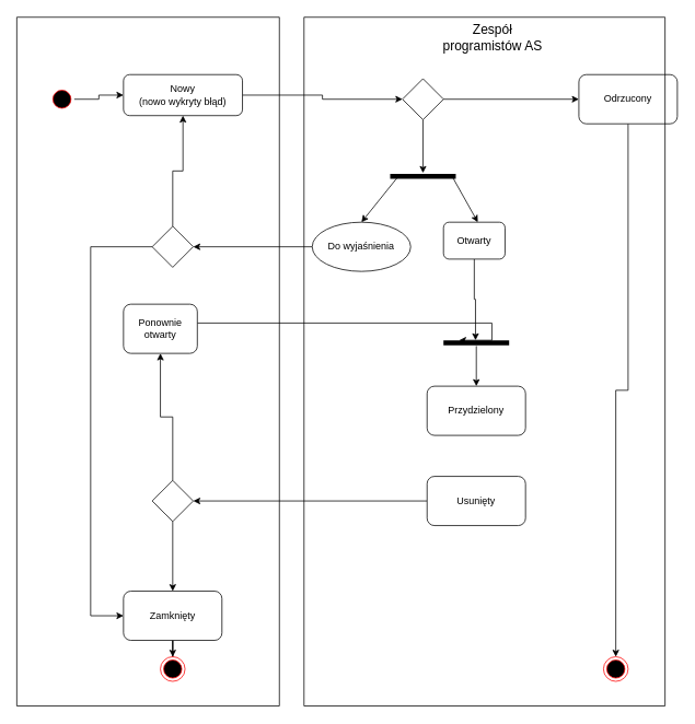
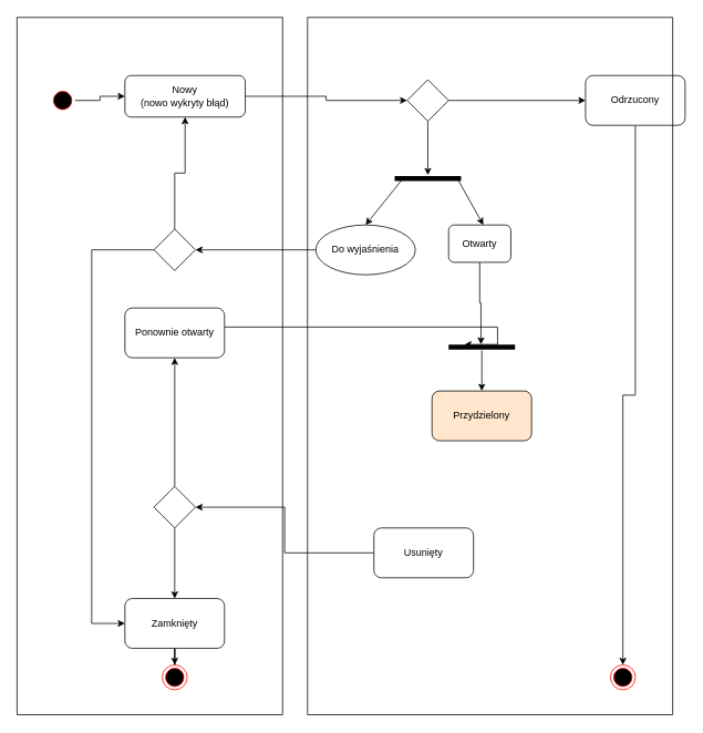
  <mxCell id="0" />
  <mxCell id="1" parent="0" />
  <mxCell id="2" value="" style="edgeStyle=orthogonalEdgeStyle;rounded=0;orthogonalLoop=1;jettySize=auto;html=1;" parent="1" source="3" target="5" edge="1"><mxGeometry relative="1" as="geometry" /></mxCell>
  <mxCell id="3" value="" style="ellipse;shape=startState;fillColor=#000000;strokeColor=#ff0000;" parent="1" vertex="1"><mxGeometry x="60" y="105" width="30" height="30" as="geometry" /></mxCell>
  <mxCell id="4" style="edgeStyle=orthogonalEdgeStyle;rounded=0;orthogonalLoop=1;jettySize=auto;html=1;entryX=0;entryY=0.5;entryDx=0;entryDy=0;" parent="1" source="5" target="12" edge="1"><mxGeometry relative="1" as="geometry" /></mxCell>
  <mxCell id="5" value="Nowy&lt;br&gt;(nowo wykryty błąd)" style="rounded=1;whiteSpace=wrap;html=1;" parent="1" vertex="1"><mxGeometry x="150" y="90" width="145" height="50" as="geometry" /></mxCell>
  <mxCell id="6" value="" style="endArrow=none;html=1;rounded=0;" parent="1" edge="1"><mxGeometry width="50" height="50" relative="1" as="geometry"><mxPoint x="20" y="860" as="sourcePoint" /><mxPoint x="20" y="20" as="targetPoint" /></mxGeometry></mxCell>
  <mxCell id="7" value="" style="endArrow=none;html=1;rounded=0;" parent="1" edge="1"><mxGeometry width="50" height="50" relative="1" as="geometry"><mxPoint x="340" y="20" as="sourcePoint" /><mxPoint x="20" y="20" as="targetPoint" /></mxGeometry></mxCell>
  <mxCell id="8" value="" style="endArrow=none;html=1;rounded=0;" parent="1" edge="1"><mxGeometry width="50" height="50" relative="1" as="geometry"><mxPoint x="340" y="860" as="sourcePoint" /><mxPoint x="340" y="20" as="targetPoint" /></mxGeometry></mxCell>
  <mxCell id="9" value="" style="endArrow=none;html=1;rounded=0;" parent="1" edge="1"><mxGeometry width="50" height="50" relative="1" as="geometry"><mxPoint x="810" y="20" as="sourcePoint" /><mxPoint x="370" y="20" as="targetPoint" /></mxGeometry></mxCell>
- <mxCell id="10" value="Zespół programistów AS" style="text;html=1;strokeColor=none;fillColor=none;align=center;verticalAlign=middle;whiteSpace=wrap;rounded=0;fontSize=16;" parent="1" vertex="1"><mxGeometry x="525" y="30" width="150" height="30" as="geometry" /></mxCell>
  <mxCell id="11" style="edgeStyle=orthogonalEdgeStyle;rounded=0;orthogonalLoop=1;jettySize=auto;html=1;entryX=0;entryY=0.5;entryDx=0;entryDy=0;" parent="1" source="12" target="14" edge="1"><mxGeometry relative="1" as="geometry" /></mxCell>
  <mxCell id="12" value="" style="rhombus;whiteSpace=wrap;html=1;" parent="1" vertex="1"><mxGeometry x="490" y="95" width="50" height="50" as="geometry" /></mxCell>
  <mxCell id="13" style="edgeStyle=orthogonalEdgeStyle;rounded=0;orthogonalLoop=1;jettySize=auto;html=1;entryX=0.5;entryY=0;entryDx=0;entryDy=0;" parent="1" source="14" target="15" edge="1"><mxGeometry relative="1" as="geometry" /></mxCell>
  <mxCell id="14" value="Odrzucony" style="rounded=1;whiteSpace=wrap;html=1;" parent="1" vertex="1"><mxGeometry x="705" y="90" width="120" height="60" as="geometry" /></mxCell>
  <mxCell id="15" value="" style="ellipse;html=1;shape=endState;fillColor=#000000;strokeColor=#ff0000;" parent="1" vertex="1"><mxGeometry x="735" y="800" width="30" height="30" as="geometry" /></mxCell>
  <mxCell id="16" value="" style="line;strokeWidth=6;fillColor=none;align=left;verticalAlign=middle;spacingTop=-1;spacingLeft=3;spacingRight=3;rotatable=0;labelPosition=right;points=[];portConstraint=eastwest;" parent="1" vertex="1"><mxGeometry x="475" y="210" width="80" height="8" as="geometry" /></mxCell>
  <mxCell id="17" value="" style="endArrow=classic;html=1;rounded=0;exitX=0.5;exitY=1;exitDx=0;exitDy=0;" parent="1" source="12" target="16" edge="1"><mxGeometry width="50" height="50" relative="1" as="geometry"><mxPoint x="390" y="220" as="sourcePoint" /><mxPoint x="440" y="170" as="targetPoint" /></mxGeometry></mxCell>
  <mxCell id="18" style="edgeStyle=orthogonalEdgeStyle;rounded=0;orthogonalLoop=1;jettySize=auto;html=1;entryX=1;entryY=0.5;entryDx=0;entryDy=0;" parent="1" source="19" target="31" edge="1"><mxGeometry relative="1" as="geometry" /></mxCell>
  <mxCell id="19" value="Do wyjaśnienia" style="ellipse;whiteSpace=wrap;html=1;strokeWidth=1;" parent="1" vertex="1"><mxGeometry x="380" y="270" width="120" height="60" as="geometry" /></mxCell>
  <mxCell id="20" value="" style="endArrow=classic;html=1;rounded=0;entryX=0.5;entryY=0;entryDx=0;entryDy=0;exitX=0.125;exitY=0.5;exitDx=0;exitDy=0;exitPerimeter=0;" parent="1" source="16" target="19" edge="1"><mxGeometry width="50" height="50" relative="1" as="geometry"><mxPoint x="490" y="220" as="sourcePoint" /><mxPoint x="440" y="170" as="targetPoint" /></mxGeometry></mxCell>
  <mxCell id="21" style="edgeStyle=orthogonalEdgeStyle;rounded=0;orthogonalLoop=1;jettySize=auto;html=1;entryX=0.488;entryY=0.125;entryDx=0;entryDy=0;entryPerimeter=0;" parent="1" source="22" target="24" edge="1"><mxGeometry relative="1" as="geometry" /></mxCell>
  <mxCell id="22" value="Otwarty" style="rounded=1;whiteSpace=wrap;html=1;strokeWidth=1;" parent="1" vertex="1"><mxGeometry x="540" y="270" width="75" height="45" as="geometry" /></mxCell>
  <mxCell id="23" value="" style="endArrow=classic;html=1;rounded=0;entryX=0.558;entryY=0;entryDx=0;entryDy=0;entryPerimeter=0;exitX=0.95;exitY=0.625;exitDx=0;exitDy=0;exitPerimeter=0;" parent="1" source="16" target="22" edge="1"><mxGeometry width="50" height="50" relative="1" as="geometry"><mxPoint x="495" y="224" as="sourcePoint" /><mxPoint x="450" y="280" as="targetPoint" /></mxGeometry></mxCell>
  <mxCell id="24" value="" style="line;strokeWidth=6;fillColor=none;align=left;verticalAlign=middle;spacingTop=-1;spacingLeft=3;spacingRight=3;rotatable=0;labelPosition=right;points=[];portConstraint=eastwest;" parent="1" vertex="1"><mxGeometry x="540" y="413" width="80" height="8" as="geometry" /></mxCell>
- <mxCell id="25" value="Przydzielony" style="rounded=1;whiteSpace=wrap;html=1;strokeWidth=1;" parent="1" vertex="1"><mxGeometry x="520" y="470" width="120" height="60" as="geometry" /></mxCell>
+ <mxCell id="25" value="Przydzielony" style="rounded=1;whiteSpace=wrap;html=1;strokeWidth=1;fillColor=#ffe6cc;" parent="1" vertex="1"><mxGeometry x="520" y="470" width="120" height="60" as="geometry" /></mxCell>
  <mxCell id="26" value="" style="endArrow=classic;html=1;rounded=0;entryX=0.5;entryY=0;entryDx=0;entryDy=0;" parent="1" source="24" target="25" edge="1"><mxGeometry width="50" height="50" relative="1" as="geometry"><mxPoint x="580" y="520" as="sourcePoint" /><mxPoint x="630" y="470" as="targetPoint" /></mxGeometry></mxCell>
  <mxCell id="27" style="edgeStyle=orthogonalEdgeStyle;rounded=0;orthogonalLoop=1;jettySize=auto;html=1;entryX=1;entryY=0.5;entryDx=0;entryDy=0;" parent="1" source="28" target="36" edge="1"><mxGeometry relative="1" as="geometry" /></mxCell>
- <mxCell id="28" value="Usunięty" style="rounded=1;whiteSpace=wrap;html=1;strokeWidth=1;" parent="1" vertex="1"><mxGeometry x="520" y="580" width="120" height="60" as="geometry" /></mxCell>
+ <mxCell id="28" value="Usunięty" style="rounded=1;whiteSpace=wrap;html=1;strokeWidth=1;" parent="1" vertex="1"><mxGeometry x="450" y="635" width="120" height="60" as="geometry" /></mxCell>
  <mxCell id="29" style="edgeStyle=orthogonalEdgeStyle;rounded=0;orthogonalLoop=1;jettySize=auto;html=1;entryX=0.5;entryY=1;entryDx=0;entryDy=0;" parent="1" source="31" target="5" edge="1"><mxGeometry relative="1" as="geometry" /></mxCell>
  <mxCell id="30" style="edgeStyle=orthogonalEdgeStyle;rounded=0;orthogonalLoop=1;jettySize=auto;html=1;entryX=0;entryY=0.5;entryDx=0;entryDy=0;" parent="1" source="31" target="38" edge="1"><mxGeometry relative="1" as="geometry"><Array as="points"><mxPoint x="110" y="300" /><mxPoint x="110" y="750" /></Array></mxGeometry></mxCell>
  <mxCell id="31" value="" style="rhombus;whiteSpace=wrap;html=1;" parent="1" vertex="1"><mxGeometry x="185" y="275" width="50" height="50" as="geometry" /></mxCell>
  <mxCell id="32" style="edgeStyle=orthogonalEdgeStyle;rounded=0;orthogonalLoop=1;jettySize=auto;html=1;entryX=0.238;entryY=0.125;entryDx=0;entryDy=0;entryPerimeter=0;" parent="1" source="33" target="24" edge="1"><mxGeometry relative="1" as="geometry"><Array as="points"><mxPoint x="599" y="393" /></Array></mxGeometry></mxCell>
- <mxCell id="33" value="Ponownie otwarty" style="rounded=1;whiteSpace=wrap;html=1;strokeWidth=1;" parent="1" vertex="1"><mxGeometry x="150" y="370" width="90" height="60" as="geometry" /></mxCell>
+ <mxCell id="33" value="Ponownie otwarty" style="rounded=1;whiteSpace=wrap;html=1;strokeWidth=1;" parent="1" vertex="1"><mxGeometry x="150" y="370" width="120" height="60" as="geometry" /></mxCell>
  <mxCell id="34" style="edgeStyle=orthogonalEdgeStyle;rounded=0;orthogonalLoop=1;jettySize=auto;html=1;entryX=0.5;entryY=1;entryDx=0;entryDy=0;" parent="1" source="36" target="33" edge="1"><mxGeometry relative="1" as="geometry" /></mxCell>
  <mxCell id="35" style="edgeStyle=orthogonalEdgeStyle;rounded=0;orthogonalLoop=1;jettySize=auto;html=1;entryX=0.5;entryY=0;entryDx=0;entryDy=0;" parent="1" source="36" target="38" edge="1"><mxGeometry relative="1" as="geometry" /></mxCell>
  <mxCell id="36" value="" style="rhombus;whiteSpace=wrap;html=1;" parent="1" vertex="1"><mxGeometry x="185" y="585" width="50" height="50" as="geometry" /></mxCell>
  <mxCell id="37" style="edgeStyle=orthogonalEdgeStyle;rounded=0;orthogonalLoop=1;jettySize=auto;html=1;entryX=0.5;entryY=0;entryDx=0;entryDy=0;" parent="1" source="38" target="39" edge="1"><mxGeometry relative="1" as="geometry" /></mxCell>
  <mxCell id="38" value="Zamknięty" style="rounded=1;whiteSpace=wrap;html=1;strokeWidth=1;" parent="1" vertex="1"><mxGeometry x="150" y="720" width="120" height="60" as="geometry" /></mxCell>
  <mxCell id="39" value="" style="ellipse;html=1;shape=endState;fillColor=#000000;strokeColor=#ff0000;" parent="1" vertex="1"><mxGeometry x="195" y="800" width="30" height="30" as="geometry" /></mxCell>
  <mxCell id="40" value="" style="endArrow=none;html=1;rounded=0;" parent="1" edge="1"><mxGeometry width="50" height="50" relative="1" as="geometry"><mxPoint x="340" y="860" as="sourcePoint" /><mxPoint x="20" y="860" as="targetPoint" /></mxGeometry></mxCell>
  <mxCell id="41" value="" style="endArrow=none;html=1;rounded=0;" parent="1" edge="1"><mxGeometry width="50" height="50" relative="1" as="geometry"><mxPoint x="370" y="860" as="sourcePoint" /><mxPoint x="370" y="20" as="targetPoint" /></mxGeometry></mxCell>
  <mxCell id="42" value="" style="endArrow=none;html=1;rounded=0;" parent="1" edge="1"><mxGeometry width="50" height="50" relative="1" as="geometry"><mxPoint x="810" y="860" as="sourcePoint" /><mxPoint x="810" y="20" as="targetPoint" /></mxGeometry></mxCell>
  <mxCell id="43" value="" style="endArrow=none;html=1;rounded=0;" parent="1" edge="1"><mxGeometry width="50" height="50" relative="1" as="geometry"><mxPoint x="810" y="860" as="sourcePoint" /><mxPoint x="370" y="860" as="targetPoint" /></mxGeometry></mxCell>
